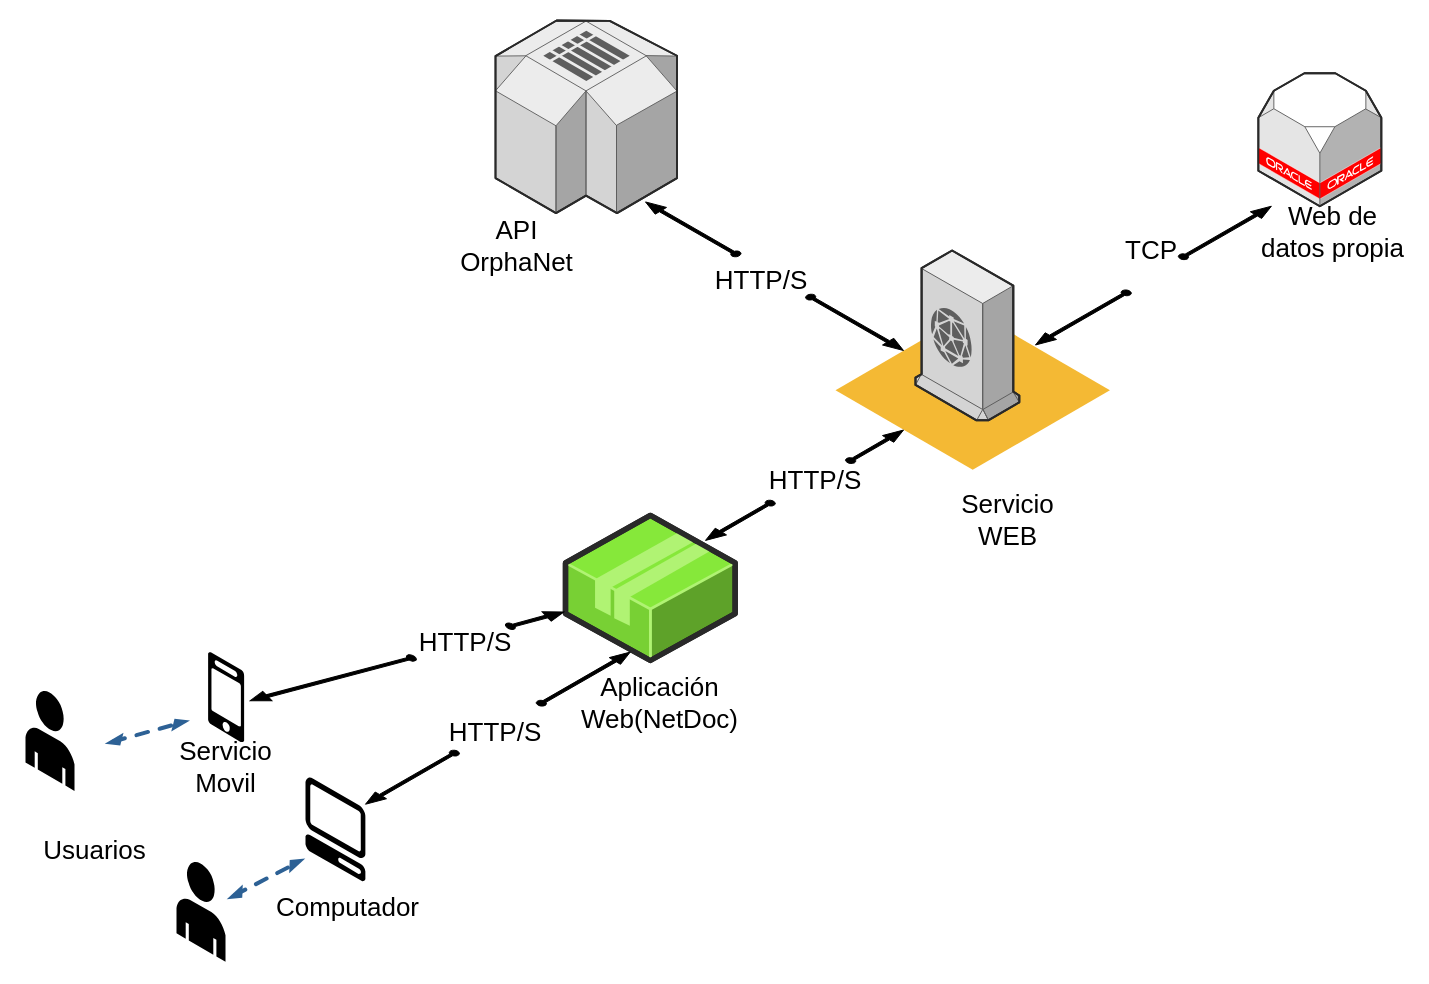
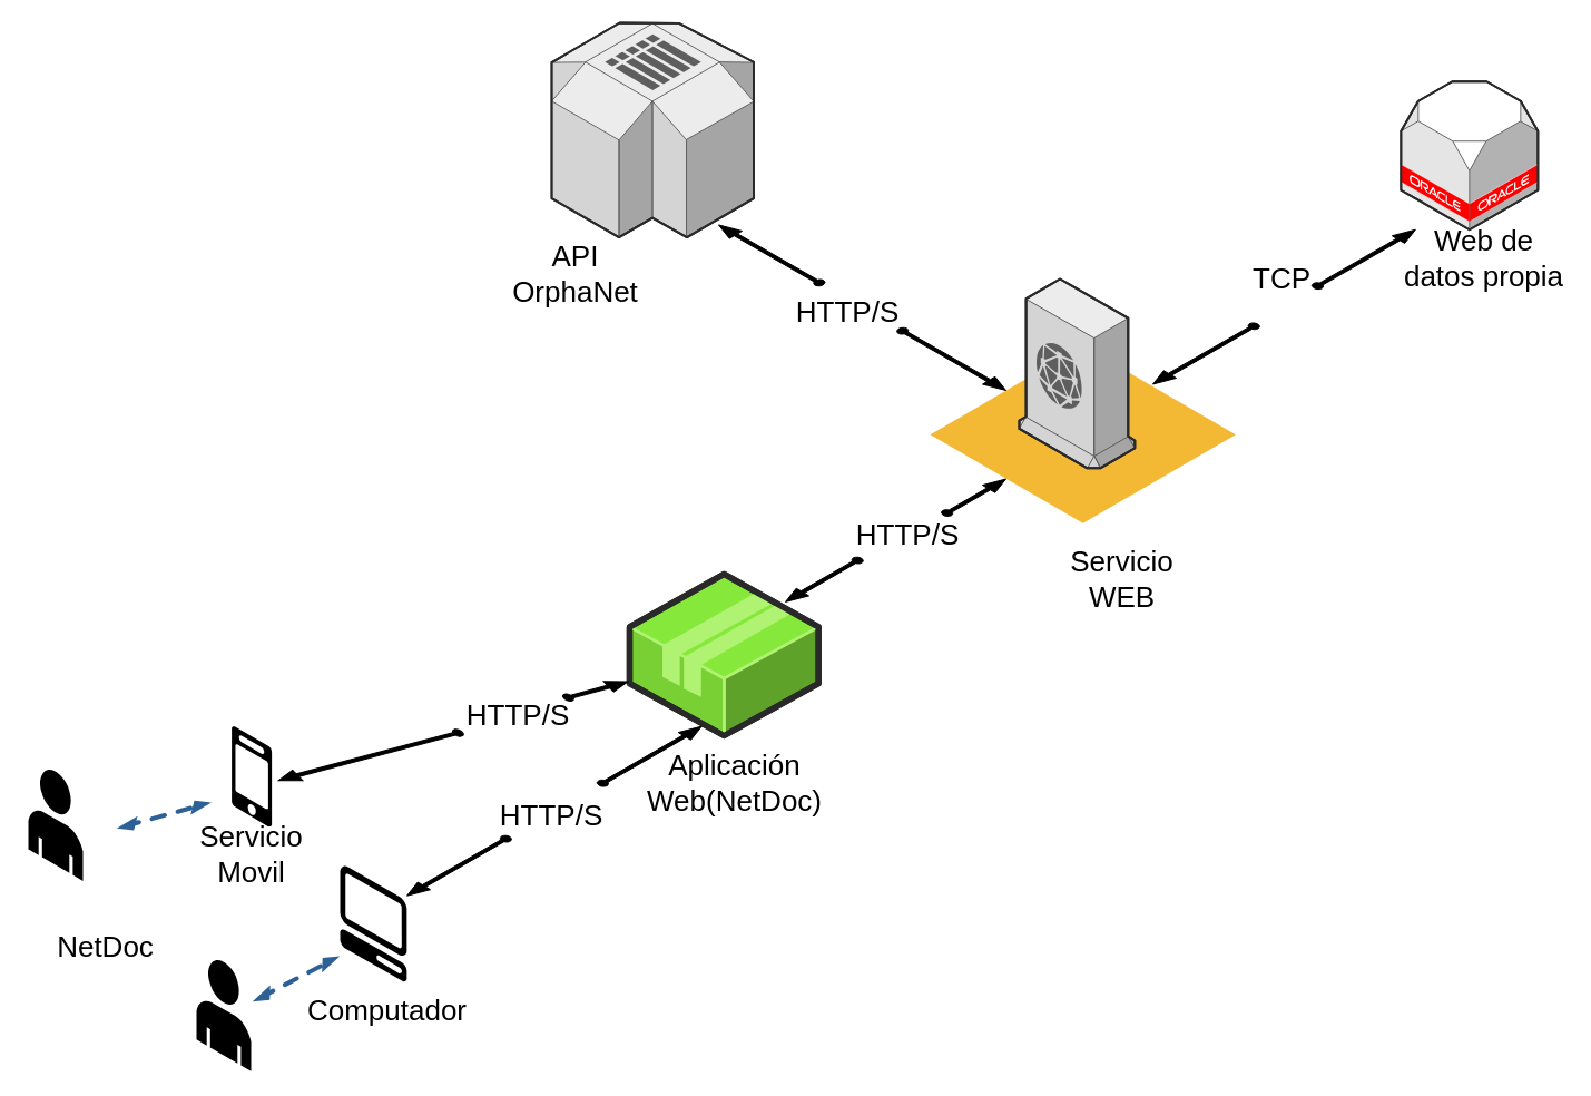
  <mxCell id="0" />
  <mxCell id="1" parent="0" />
  <mxCell id="2" value="" style="verticalLabelPosition=bottom;html=1;verticalAlign=top;strokeWidth=1;align=center;outlineConnect=0;dashed=0;outlineConnect=0;shape=mxgraph.aws3d.spot;aspect=fixed;" vertex="1" parent="1"><mxGeometry x="835" y="310" width="274.44" height="159.35" as="geometry" /></mxCell>
  <mxCell id="3" value="" style="verticalLabelPosition=bottom;html=1;verticalAlign=top;strokeWidth=1;align=center;outlineConnect=0;dashed=0;outlineConnect=0;shape=mxgraph.aws3d.oracleDbServer;fillColor=#ffffff;strokeColor=#5E5E5E;aspect=fixed;" vertex="1" parent="1"><mxGeometry x="1257.85" y="72.72" width="123" height="133" as="geometry" /></mxCell>
  <mxCell id="4" value="" style="verticalLabelPosition=bottom;html=1;verticalAlign=top;strokeWidth=1;align=center;outlineConnect=0;dashed=0;outlineConnect=0;shape=mxgraph.aws3d.simpleDb2;fillColor=#ECECEC;strokeColor=#5E5E5E;aspect=fixed;" vertex="1" parent="1"><mxGeometry x="495" y="20" width="181.5" height="192.6" as="geometry" /></mxCell>
  <mxCell id="5" value="" style="verticalLabelPosition=bottom;html=1;verticalAlign=top;strokeWidth=1;align=center;outlineConnect=0;dashed=0;outlineConnect=0;shape=mxgraph.aws3d.arrowNE;fillColor=#000000;aspect=fixed;" vertex="1" parent="1"><mxGeometry x="1177.85" y="205.72" width="93" height="53.14" as="geometry" /></mxCell>
  <mxCell id="6" value="&lt;font style=&quot;font-size: 26px&quot;&gt;TCP&lt;/font&gt;" style="text;html=1;strokeColor=none;fillColor=none;align=center;verticalAlign=middle;whiteSpace=wrap;rounded=0;" vertex="1" parent="1"><mxGeometry x="1130.85" y="239.72" width="40" height="20" as="geometry" /></mxCell>
  <mxCell id="7" value="" style="verticalLabelPosition=bottom;html=1;verticalAlign=top;strokeWidth=1;align=center;outlineConnect=0;dashed=0;outlineConnect=0;shape=mxgraph.aws3d.arrowSW;fillColor=#000000;aspect=fixed;" vertex="1" parent="1"><mxGeometry x="1035" y="289.72" width="95.85" height="54.76" as="geometry" /></mxCell>
  <mxCell id="8" value="&lt;span style=&quot;font-size: 26px&quot;&gt;Web de datos propia&lt;/span&gt;" style="text;html=1;strokeColor=none;fillColor=none;align=center;verticalAlign=middle;whiteSpace=wrap;rounded=0;" vertex="1" parent="1"><mxGeometry x="1257.85" y="222.29" width="148.5" height="20" as="geometry" /></mxCell>
  <mxCell id="9" value="" style="verticalLabelPosition=bottom;html=1;verticalAlign=top;strokeWidth=1;align=center;outlineConnect=0;dashed=0;outlineConnect=0;shape=mxgraph.aws3d.mobile_worker;aspect=fixed;strokeColor=none;fillColor=#77777;" vertex="1" parent="1"><mxGeometry x="207.62" y="651.6" width="36" height="90" as="geometry" /></mxCell>
  <mxCell id="10" value="" style="verticalLabelPosition=bottom;html=1;verticalAlign=top;strokeWidth=1;align=center;outlineConnect=0;dashed=0;outlineConnect=0;shape=mxgraph.aws3d.end_user;strokeColor=none;fillColor=#77777;aspect=fixed;" vertex="1" parent="1"><mxGeometry x="25" y="690" width="49" height="100.46" as="geometry" /></mxCell>
  <mxCell id="11" value="" style="verticalLabelPosition=bottom;html=1;verticalAlign=top;strokeWidth=1;align=center;outlineConnect=0;dashed=0;outlineConnect=0;shape=mxgraph.aws3d.dashedEdgeDouble;fillColor=#336600;aspect=fixed;direction=north;rotation=45;strokeColor=#3A5431;fontColor=#ffffff;" vertex="1" parent="1"><mxGeometry x="125" y="693.2" width="43.75" height="76.8" as="geometry" /></mxCell>
  <mxCell id="12" value="" style="verticalLabelPosition=bottom;html=1;verticalAlign=top;strokeWidth=1;align=center;outlineConnect=0;dashed=0;outlineConnect=0;shape=mxgraph.aws3d.cloudfront;fillColor=#ECECEC;strokeColor=#5E5E5E;aspect=fixed;" vertex="1" parent="1"><mxGeometry x="915" y="250" width="103.8" height="169.8" as="geometry" /></mxCell>
  <mxCell id="13" value="" style="verticalLabelPosition=bottom;html=1;verticalAlign=top;strokeWidth=1;align=center;outlineConnect=0;dashed=0;outlineConnect=0;shape=mxgraph.aws3d.arrowNW;fillColor=#000000;aspect=fixed;" vertex="1" parent="1"><mxGeometry x="645" y="201.43" width="95.5" height="54.57" as="geometry" /></mxCell>
  <mxCell id="14" value="&lt;span style=&quot;font-size: 26px&quot;&gt;API OrphaNet&lt;/span&gt;" style="text;html=1;strokeColor=none;fillColor=none;align=center;verticalAlign=middle;whiteSpace=wrap;rounded=0;" vertex="1" parent="1"><mxGeometry x="441.5" y="236" width="148.5" height="20" as="geometry" /></mxCell>
  <mxCell id="15" value="&lt;font style=&quot;font-size: 26px&quot;&gt;HTTP/S&lt;/font&gt;" style="text;html=1;strokeColor=none;fillColor=none;align=center;verticalAlign=middle;whiteSpace=wrap;rounded=0;" vertex="1" parent="1"><mxGeometry x="740.5" y="270" width="40" height="20" as="geometry" /></mxCell>
  <mxCell id="16" value="" style="verticalLabelPosition=bottom;html=1;verticalAlign=top;strokeWidth=1;align=center;outlineConnect=0;dashed=0;outlineConnect=0;shape=mxgraph.aws3d.arrowSE;fillColor=#000000;aspect=fixed;" vertex="1" parent="1"><mxGeometry x="805" y="294" width="98" height="56" as="geometry" /></mxCell>
  <mxCell id="17" value="" style="verticalLabelPosition=bottom;html=1;verticalAlign=top;strokeWidth=1;align=center;outlineConnect=0;dashed=0;outlineConnect=0;shape=mxgraph.aws3d.arrowNE;fillColor=#000000;aspect=fixed;" vertex="1" parent="1"><mxGeometry x="845" y="429.56" width="58" height="33.14" as="geometry" /></mxCell>
  <mxCell id="18" value="&lt;font style=&quot;font-size: 26px&quot;&gt;HTTP/S&lt;/font&gt;" style="text;html=1;strokeColor=none;fillColor=none;align=center;verticalAlign=middle;whiteSpace=wrap;rounded=0;" vertex="1" parent="1"><mxGeometry x="795" y="470" width="40" height="20" as="geometry" /></mxCell>
  <mxCell id="19" value="" style="verticalLabelPosition=bottom;html=1;verticalAlign=top;strokeWidth=1;align=center;outlineConnect=0;dashed=0;outlineConnect=0;shape=mxgraph.aws3d.arrowSW;fillColor=#000000;aspect=fixed;" vertex="1" parent="1"><mxGeometry x="705" y="500" width="69.86" height="39.92" as="geometry" /></mxCell>
  <mxCell id="20" value="&lt;span style=&quot;font-size: 26px&quot;&gt;Servicio WEB&lt;/span&gt;" style="text;html=1;strokeColor=none;fillColor=none;align=center;verticalAlign=middle;whiteSpace=wrap;rounded=0;" vertex="1" parent="1"><mxGeometry x="932.97" y="510" width="148.5" height="20" as="geometry" /></mxCell>
  <mxCell id="21" value="" style="verticalLabelPosition=bottom;html=1;verticalAlign=top;strokeWidth=1;align=center;outlineConnect=0;dashed=0;outlineConnect=0;shape=mxgraph.aws3d.end_user;strokeColor=none;fillColor=#77777;aspect=fixed;" vertex="1" parent="1"><mxGeometry x="176" y="860.86" width="49" height="100.46" as="geometry" /></mxCell>
  <mxCell id="22" value="" style="verticalLabelPosition=bottom;html=1;verticalAlign=top;strokeWidth=1;align=center;outlineConnect=0;dashed=0;outlineConnect=0;shape=mxgraph.aws3d.dashedEdgeDouble;fillColor=#000000;aspect=fixed;direction=north;rotation=33;" vertex="1" parent="1"><mxGeometry x="243.62" y="840" width="43.75" height="76.8" as="geometry" /></mxCell>
  <mxCell id="23" value="" style="verticalLabelPosition=bottom;html=1;verticalAlign=top;strokeWidth=1;align=center;outlineConnect=0;dashed=0;outlineConnect=0;shape=mxgraph.aws3d.client;aspect=fixed;strokeColor=none;fillColor=#77777;" vertex="1" parent="1"><mxGeometry x="305" y="776.86" width="60" height="104" as="geometry" /></mxCell>
- <mxCell id="24" value="&lt;span style=&quot;font-size: 26px&quot;&gt;Usuarios&lt;/span&gt;" style="text;html=1;strokeColor=none;fillColor=none;align=center;verticalAlign=middle;whiteSpace=wrap;rounded=0;" vertex="1" parent="1"><mxGeometry x="20.25" y="840" width="148.5" height="20" as="geometry" /></mxCell>
+ <mxCell id="24" value="&lt;span style=&quot;font-size: 26px&quot;&gt;NetDoc&lt;/span&gt;" style="text;html=1;strokeColor=none;fillColor=none;align=center;verticalAlign=middle;whiteSpace=wrap;rounded=0;" vertex="1" parent="1"><mxGeometry x="20.25" y="840" width="148.5" height="20" as="geometry" /></mxCell>
  <mxCell id="25" value="&lt;span style=&quot;font-size: 26px&quot;&gt;Servicio&lt;br&gt;Movil&lt;br&gt;&lt;/span&gt;" style="text;html=1;strokeColor=none;fillColor=none;align=center;verticalAlign=middle;whiteSpace=wrap;rounded=0;" vertex="1" parent="1"><mxGeometry x="151.37" y="756.86" width="148.5" height="20" as="geometry" /></mxCell>
  <mxCell id="26" value="&lt;span style=&quot;font-size: 26px&quot;&gt;Computador&lt;br&gt;&lt;/span&gt;" style="text;html=1;strokeColor=none;fillColor=none;align=center;verticalAlign=middle;whiteSpace=wrap;rounded=0;" vertex="1" parent="1"><mxGeometry x="272.75" y="896.8" width="148.5" height="20" as="geometry" /></mxCell>
  <mxCell id="27" value="" style="verticalLabelPosition=bottom;html=1;verticalAlign=top;strokeWidth=1;align=center;outlineConnect=0;dashed=0;outlineConnect=0;shape=mxgraph.aws3d.application2;fillColor=#86E83A;strokeColor=#B0F373;aspect=fixed;" vertex="1" parent="1"><mxGeometry x="565" y="514.95" width="169.69" height="145.05" as="geometry" /></mxCell>
  <mxCell id="28" value="&lt;span style=&quot;font-size: 26px&quot;&gt;Aplicación Web(NetDoc)&lt;/span&gt;" style="text;html=1;strokeColor=none;fillColor=none;align=center;verticalAlign=middle;whiteSpace=wrap;rounded=0;" vertex="1" parent="1"><mxGeometry x="585" y="693.2" width="148.5" height="20" as="geometry" /></mxCell>
  <mxCell id="29" value="" style="verticalLabelPosition=bottom;html=1;verticalAlign=top;strokeWidth=1;align=center;outlineConnect=0;dashed=0;outlineConnect=0;shape=mxgraph.aws3d.arrowNE;fillColor=#000000;aspect=fixed;rotation=15;" vertex="1" parent="1"><mxGeometry x="507.28" y="604.03" width="53" height="30.28" as="geometry" /></mxCell>
  <mxCell id="30" value="" style="verticalLabelPosition=bottom;html=1;verticalAlign=top;strokeWidth=1;align=center;outlineConnect=0;dashed=0;outlineConnect=0;shape=mxgraph.aws3d.arrowNE;fillColor=#000000;aspect=fixed;rotation=15;direction=west;" vertex="1" parent="1"><mxGeometry x="258.23" y="635.46" width="149.77" height="85.58" as="geometry" /></mxCell>
  <mxCell id="31" value="&lt;font style=&quot;font-size: 26px&quot;&gt;HTTP/S&lt;/font&gt;" style="text;html=1;strokeColor=none;fillColor=none;align=center;verticalAlign=middle;whiteSpace=wrap;rounded=0;" vertex="1" parent="1"><mxGeometry x="445" y="631.6" width="40" height="20" as="geometry" /></mxCell>
  <mxCell id="32" value="&lt;font style=&quot;font-size: 26px&quot;&gt;HTTP/S&lt;/font&gt;" style="text;html=1;strokeColor=none;fillColor=none;align=center;verticalAlign=middle;whiteSpace=wrap;rounded=0;" vertex="1" parent="1"><mxGeometry x="475" y="721.6" width="40" height="20" as="geometry" /></mxCell>
  <mxCell id="33" value="" style="verticalLabelPosition=bottom;html=1;verticalAlign=top;strokeWidth=1;align=center;outlineConnect=0;dashed=0;outlineConnect=0;shape=mxgraph.aws3d.arrowNE;fillColor=#000000;aspect=fixed;" vertex="1" parent="1"><mxGeometry x="535.75" y="651.6" width="94" height="53.72" as="geometry" /></mxCell>
  <mxCell id="34" value="" style="verticalLabelPosition=bottom;html=1;verticalAlign=top;strokeWidth=1;align=center;outlineConnect=0;dashed=0;outlineConnect=0;shape=mxgraph.aws3d.arrowNE;fillColor=#000000;aspect=fixed;direction=west;" vertex="1" parent="1"><mxGeometry x="365" y="750" width="94" height="53.72" as="geometry" /></mxCell>
